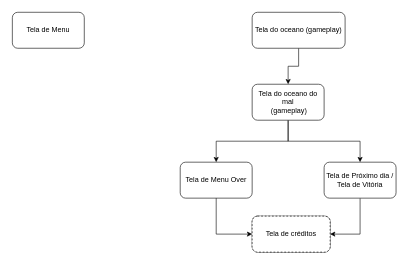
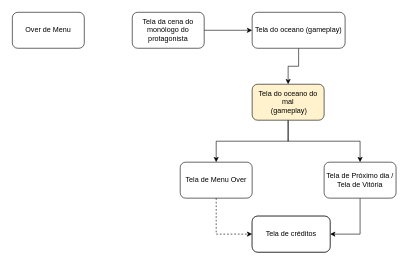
  <mxCell id="0" />
  <mxCell id="1" parent="0" />
- <mxCell id="2" value="Tela de Menu" style="rounded=1;whiteSpace=wrap;html=1;" vertex="1" parent="1"><mxGeometry x="20" y="20" width="120" height="60" as="geometry" /></mxCell>
+ <mxCell id="2" value="Over de Menu" style="rounded=1;whiteSpace=wrap;html=1;" vertex="1" parent="1"><mxGeometry x="20" y="20" width="120" height="60" as="geometry" /></mxCell>
  <mxCell id="3" value="Tela de Menu Over" style="rounded=1;whiteSpace=wrap;html=1;" vertex="1" parent="1"><mxGeometry x="300" y="270" width="120" height="60" as="geometry" /></mxCell>
+ <mxCell id="4" style="edgeStyle=orthogonalEdgeStyle;rounded=0;orthogonalLoop=1;jettySize=auto;html=1;" edge="1" parent="1" source="5" target="7"><mxGeometry relative="1" as="geometry" /></mxCell>
+ <mxCell id="5" value="Tela da cena do monólogo do protagonista" style="rounded=1;whiteSpace=wrap;html=1;" vertex="1" parent="1"><mxGeometry x="220" y="20" width="120" height="60" as="geometry" /></mxCell>
  <mxCell id="6" style="edgeStyle=orthogonalEdgeStyle;rounded=0;orthogonalLoop=1;jettySize=auto;html=1;entryX=0.5;entryY=0;entryDx=0;entryDy=0;" edge="1" parent="1" source="7" target="10"><mxGeometry relative="1" as="geometry" /></mxCell>
  <mxCell id="7" value="Tela do oceano (gameplay)" style="rounded=1;whiteSpace=wrap;html=1;" vertex="1" parent="1"><mxGeometry x="420" y="20" width="155" height="60" as="geometry" /></mxCell>
  <mxCell id="8" style="edgeStyle=orthogonalEdgeStyle;rounded=0;orthogonalLoop=1;jettySize=auto;html=1;" edge="1" parent="1" source="10" target="3"><mxGeometry relative="1" as="geometry" /></mxCell>
  <mxCell id="9" style="edgeStyle=orthogonalEdgeStyle;rounded=0;orthogonalLoop=1;jettySize=auto;html=1;entryX=0.5;entryY=0;entryDx=0;entryDy=0;" edge="1" parent="1" source="10" target="12"><mxGeometry relative="1" as="geometry" /></mxCell>
- <mxCell id="10" value="&lt;div&gt;Tela do oceano do mal&lt;/div&gt;&lt;div&gt;&amp;nbsp;(gameplay)&lt;/div&gt;" style="rounded=1;whiteSpace=wrap;html=1;" vertex="1" parent="1"><mxGeometry x="420" y="140" width="120" height="60" as="geometry" /></mxCell>
+ <mxCell id="10" value="&lt;div&gt;Tela do oceano do mal&lt;/div&gt;&lt;div&gt;&amp;nbsp;(gameplay)&lt;/div&gt;" style="rounded=1;whiteSpace=wrap;html=1;fillColor=#fff2cc;" vertex="1" parent="1"><mxGeometry x="420" y="140" width="120" height="60" as="geometry" /></mxCell>
  <mxCell id="11" style="edgeStyle=orthogonalEdgeStyle;rounded=0;orthogonalLoop=1;jettySize=auto;html=1;entryX=1;entryY=0.5;entryDx=0;entryDy=0;" edge="1" parent="1" source="12" target="14"><mxGeometry relative="1" as="geometry" /></mxCell>
  <mxCell id="12" value="Tela de Próximo dia / Tela de Vitória" style="rounded=1;whiteSpace=wrap;html=1;" vertex="1" parent="1"><mxGeometry x="540" y="270" width="120" height="60" as="geometry" /></mxCell>
  <mxCell id="13" value="Tela de Próximo dia / Tela de Vitória" style="rounded=1;whiteSpace=wrap;html=1;" vertex="1" parent="1"><mxGeometry x="420" y="360" width="130" height="60" as="geometry" /></mxCell>
- <mxCell id="14" value="Tela de créditos" style="rounded=1;whiteSpace=wrap;html=1;dashed=1;" vertex="1" parent="1"><mxGeometry x="420" y="360" width="130" height="60" as="geometry" /></mxCell>
- <mxCell id="15" style="edgeStyle=orthogonalEdgeStyle;rounded=0;orthogonalLoop=1;jettySize=auto;html=1;entryX=0;entryY=0.5;entryDx=0;entryDy=0;" edge="1" parent="1" source="3" target="14"><mxGeometry relative="1" as="geometry" /></mxCell>
+ <mxCell id="14" value="Tela de créditos" style="rounded=1;whiteSpace=wrap;html=1;" vertex="1" parent="1"><mxGeometry x="420" y="360" width="130" height="60" as="geometry" /></mxCell>
+ <mxCell id="15" style="edgeStyle=orthogonalEdgeStyle;rounded=0;orthogonalLoop=1;jettySize=auto;html=1;entryX=0;entryY=0.5;entryDx=0;entryDy=0;dashed=1;" edge="1" parent="1" source="3" target="14"><mxGeometry relative="1" as="geometry" /></mxCell>
